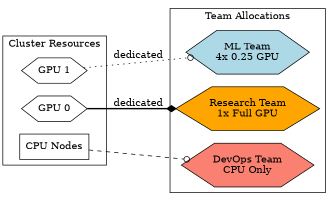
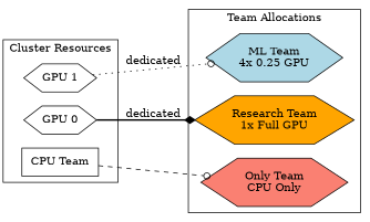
  digraph {
    rankdir=LR
    node [fillcolor=white shape=hexagon style=filled]
    edge [arrowhead=odot]
    n1 [label="GPU 1"]
    n2 [label="GPU 0"]
-   n3 [label="CPU Nodes" shape=box]
+   n3 [label="CPU Team" shape=box]
    n4 [fillcolor=lightblue label="ML Team\n4x 0.25 GPU"]
    n5 [fillcolor=orange label="Research Team\n1x Full GPU"]
-   n6 [fillcolor=salmon label="DevOps Team\nCPU Only"]
+   n6 [fillcolor=salmon label="Only Team\nCPU Only"]
    subgraph cluster_1 {
      label="Cluster Resources"
      n1
      n2
      n3
    }
    subgraph cluster_2 {
      label="Team Allocations"
      n4
      n5
      n6
    }
    n1 -> n4 [label=dedicated style=dotted]
    n2 -> n5 [arrowhead=diamond label=dedicated style=bold]
    n3 -> n6 [style=dashed]
  }
